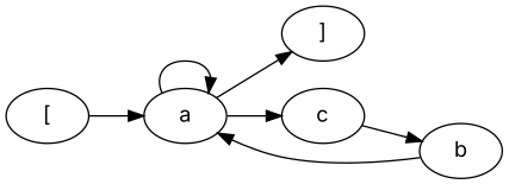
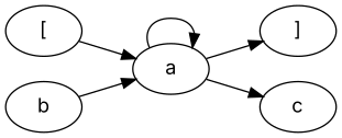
  digraph {
    fontname=Inter
    rankdir=LR
    node [fontname=Inter]
    edge [fontname=Inter]
    n1 [label="["]
    n2 [label=a]
    n3 [label="]"]
    n4 [label=c]
    n5 [label=b]
    n1 -> n2
    n2 -> n2
    n2 -> n3
    n2 -> n4
-   n4 -> n5
    n5 -> n2
  }
